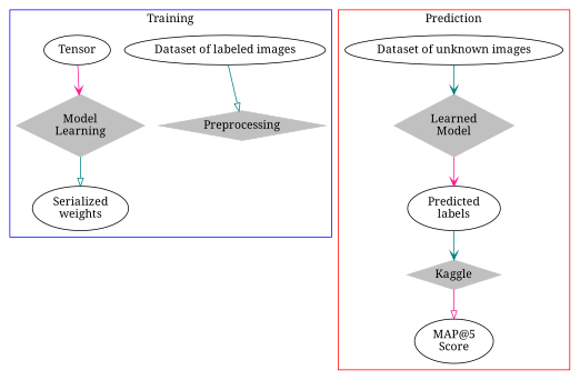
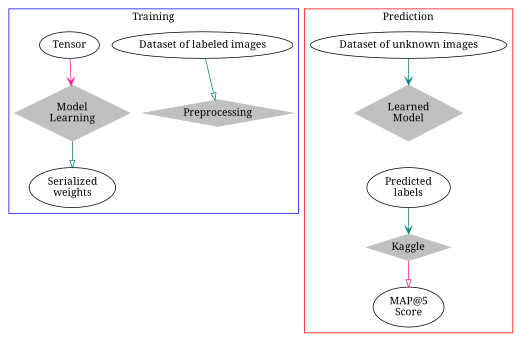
  digraph {
    fontname="Noto Serif"
    node [fontname="Noto Serif"]
    edge [arrowhead=vee color=teal fontname="Noto Serif"]
    Preprocessing [color=grey shape=Mdiamond style=filled]
    "Dataset of labeled images"
    Tensor
    "Model\nLearning" [color=grey shape=Mdiamond style=filled]
    "Serialized\nweights"
    n6 [color=grey label="Learned\nModel" shape=Mdiamond style=filled]
    "Dataset of unknown images"
    "Predicted\nlabels"
    Kaggle [color=grey shape=Mdiamond style=filled]
    "MAP@5\nScore"
    subgraph cluster_1 {
      color=blue
      label=Training
      Preprocessing
      "Dataset of labeled images"
      Tensor
      "Model\nLearning"
      "Serialized\nweights"
    }
    subgraph cluster_2 {
      color=red
      label=Prediction
      n6
      "Dataset of unknown images"
      "Predicted\nlabels"
      Kaggle
      "MAP@5\nScore"
    }
    "Dataset of labeled images" -> Preprocessing [arrowhead=onormal]
    Tensor -> "Model\nLearning" [color=deeppink]
    "Model\nLearning" -> "Serialized\nweights" [arrowhead=onormal]
-   n6 -> "Predicted\nlabels" [color=deeppink]
    "Dataset of unknown images" -> n6
    "Predicted\nlabels" -> Kaggle
    Kaggle -> "MAP@5\nScore" [arrowhead=onormal color=deeppink]
  }
